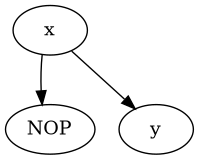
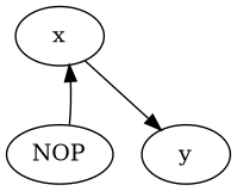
  digraph {
    rankdir=TB
    n1 [label=x]
    n2 [label=NOP]
    n3 [label=y]
-   n1 -> n2
+   n2 -> n1
    n1 -> n3
  }
